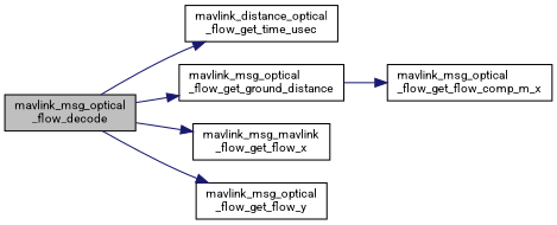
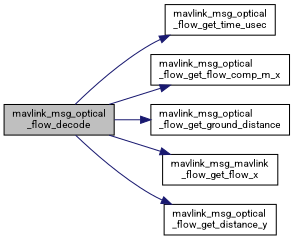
  digraph {
    fontname=Roboto
    rankdir=LR
    node [color=black fillcolor=white fontname=Roboto fontsize=10 shape=record style=filled]
    edge [color=midnightblue fontname=Roboto fontsize=10 labelfontname=Helvetica labelfontsize=10 style=solid]
    n1 [fillcolor=grey75 fontcolor=black height=0.2 label="mavlink_msg_optical\l_flow_decode" width=0.4]
-   n2 [height=0.2 label="mavlink_distance_optical\l_flow_get_time_usec" width=0.4]
+   n2 [height=0.2 label="mavlink_msg_optical\l_flow_get_time_usec" width=0.4]
    n3 [height=0.2 label="mavlink_msg_optical\l_flow_get_flow_comp_m_x" width=0.4]
    n4 [height=0.2 label="mavlink_msg_optical\l_flow_get_ground_distance" width=0.4]
    n5 [height=0.2 label="mavlink_msg_mavlink\l_flow_get_flow_x" width=0.4]
-   n6 [height=0.2 label="mavlink_msg_optical\l_flow_get_flow_y" width=0.4]
+   n6 [height=0.2 label="mavlink_msg_optical\l_flow_get_distance_y" width=0.4]
    n1 -> n2
-   n4 -> n3
+   n1 -> n3
    n1 -> n4
    n1 -> n5
    n1 -> n6
  }
